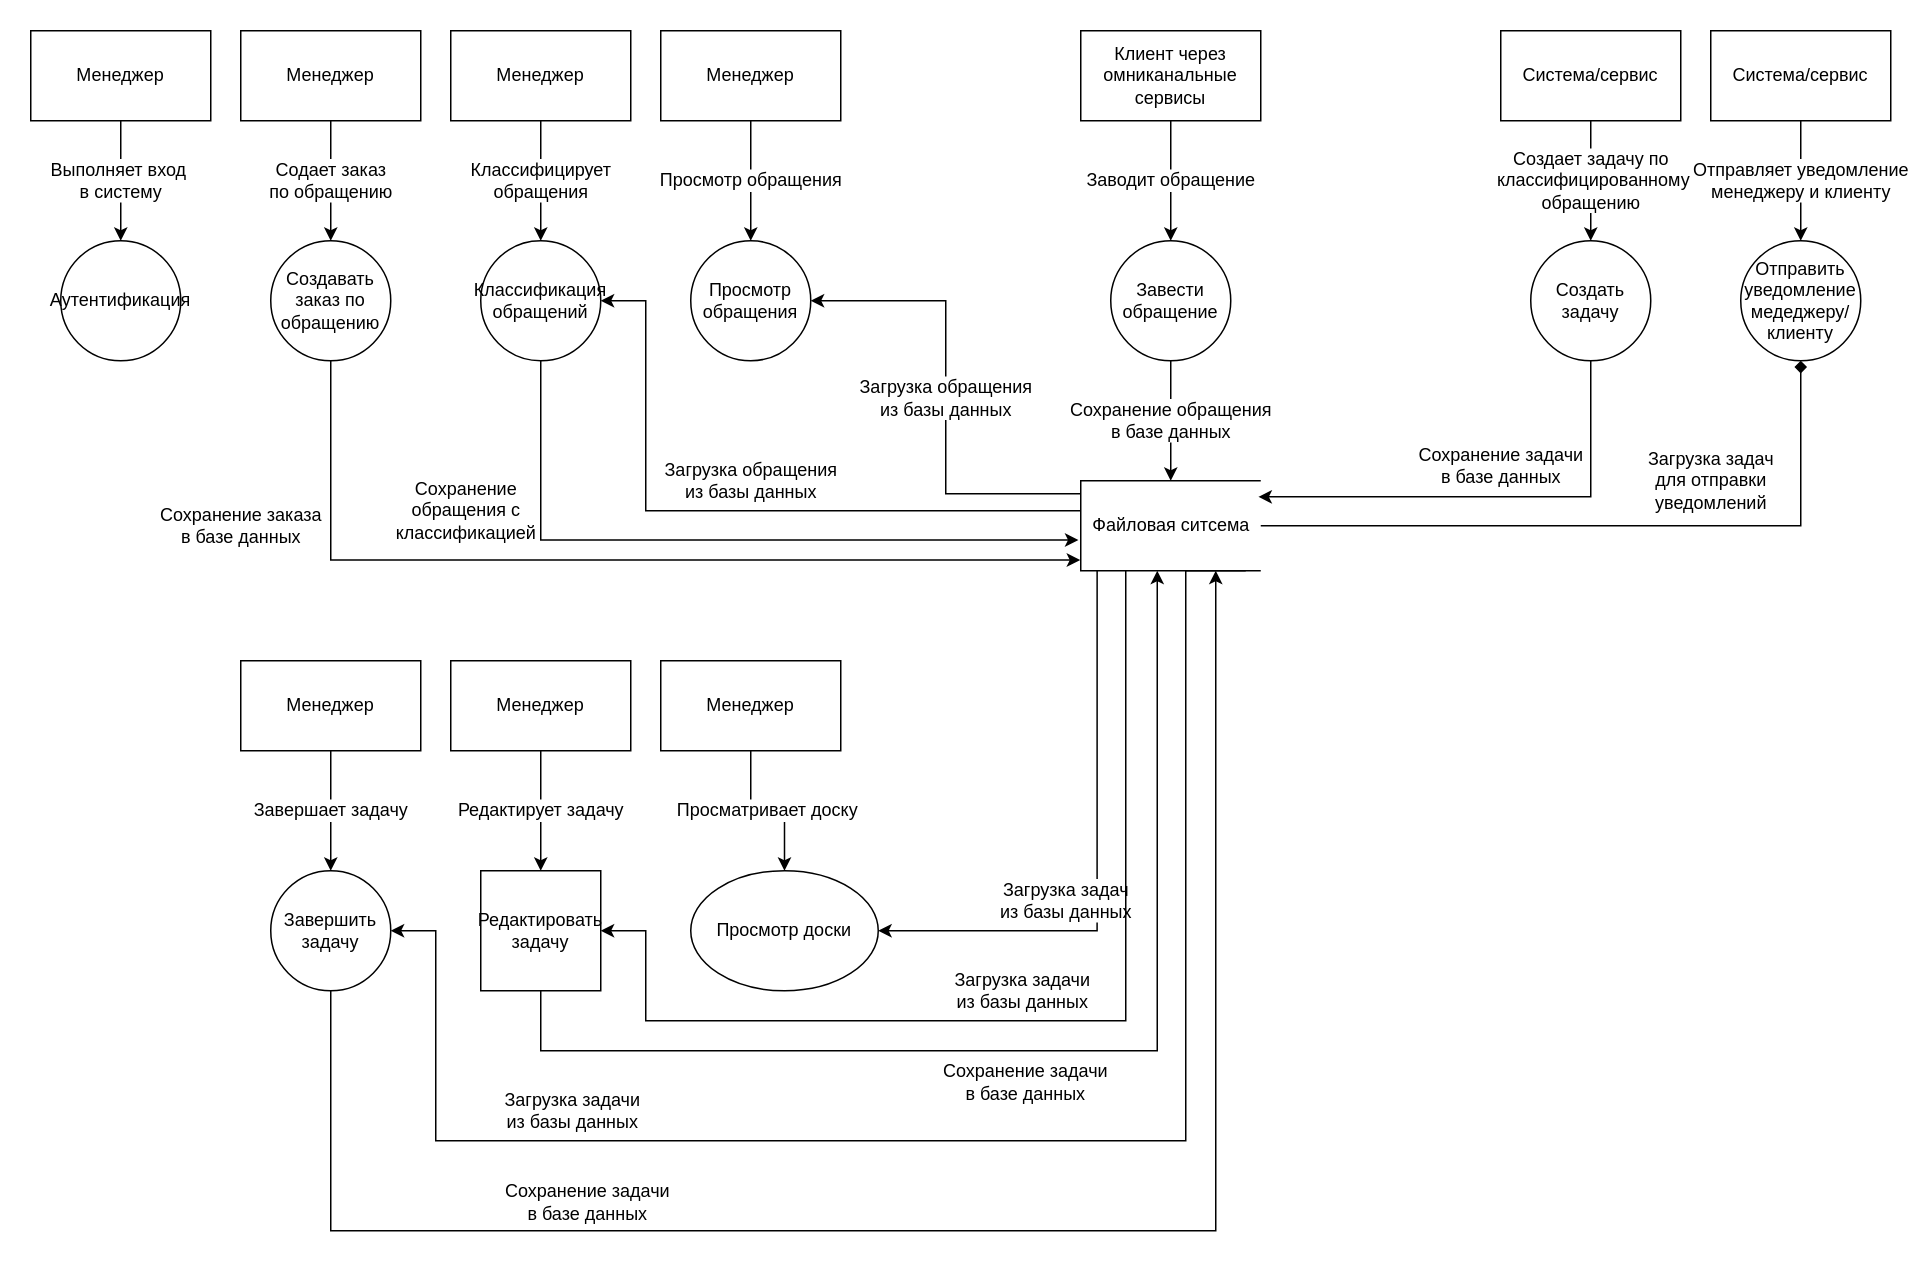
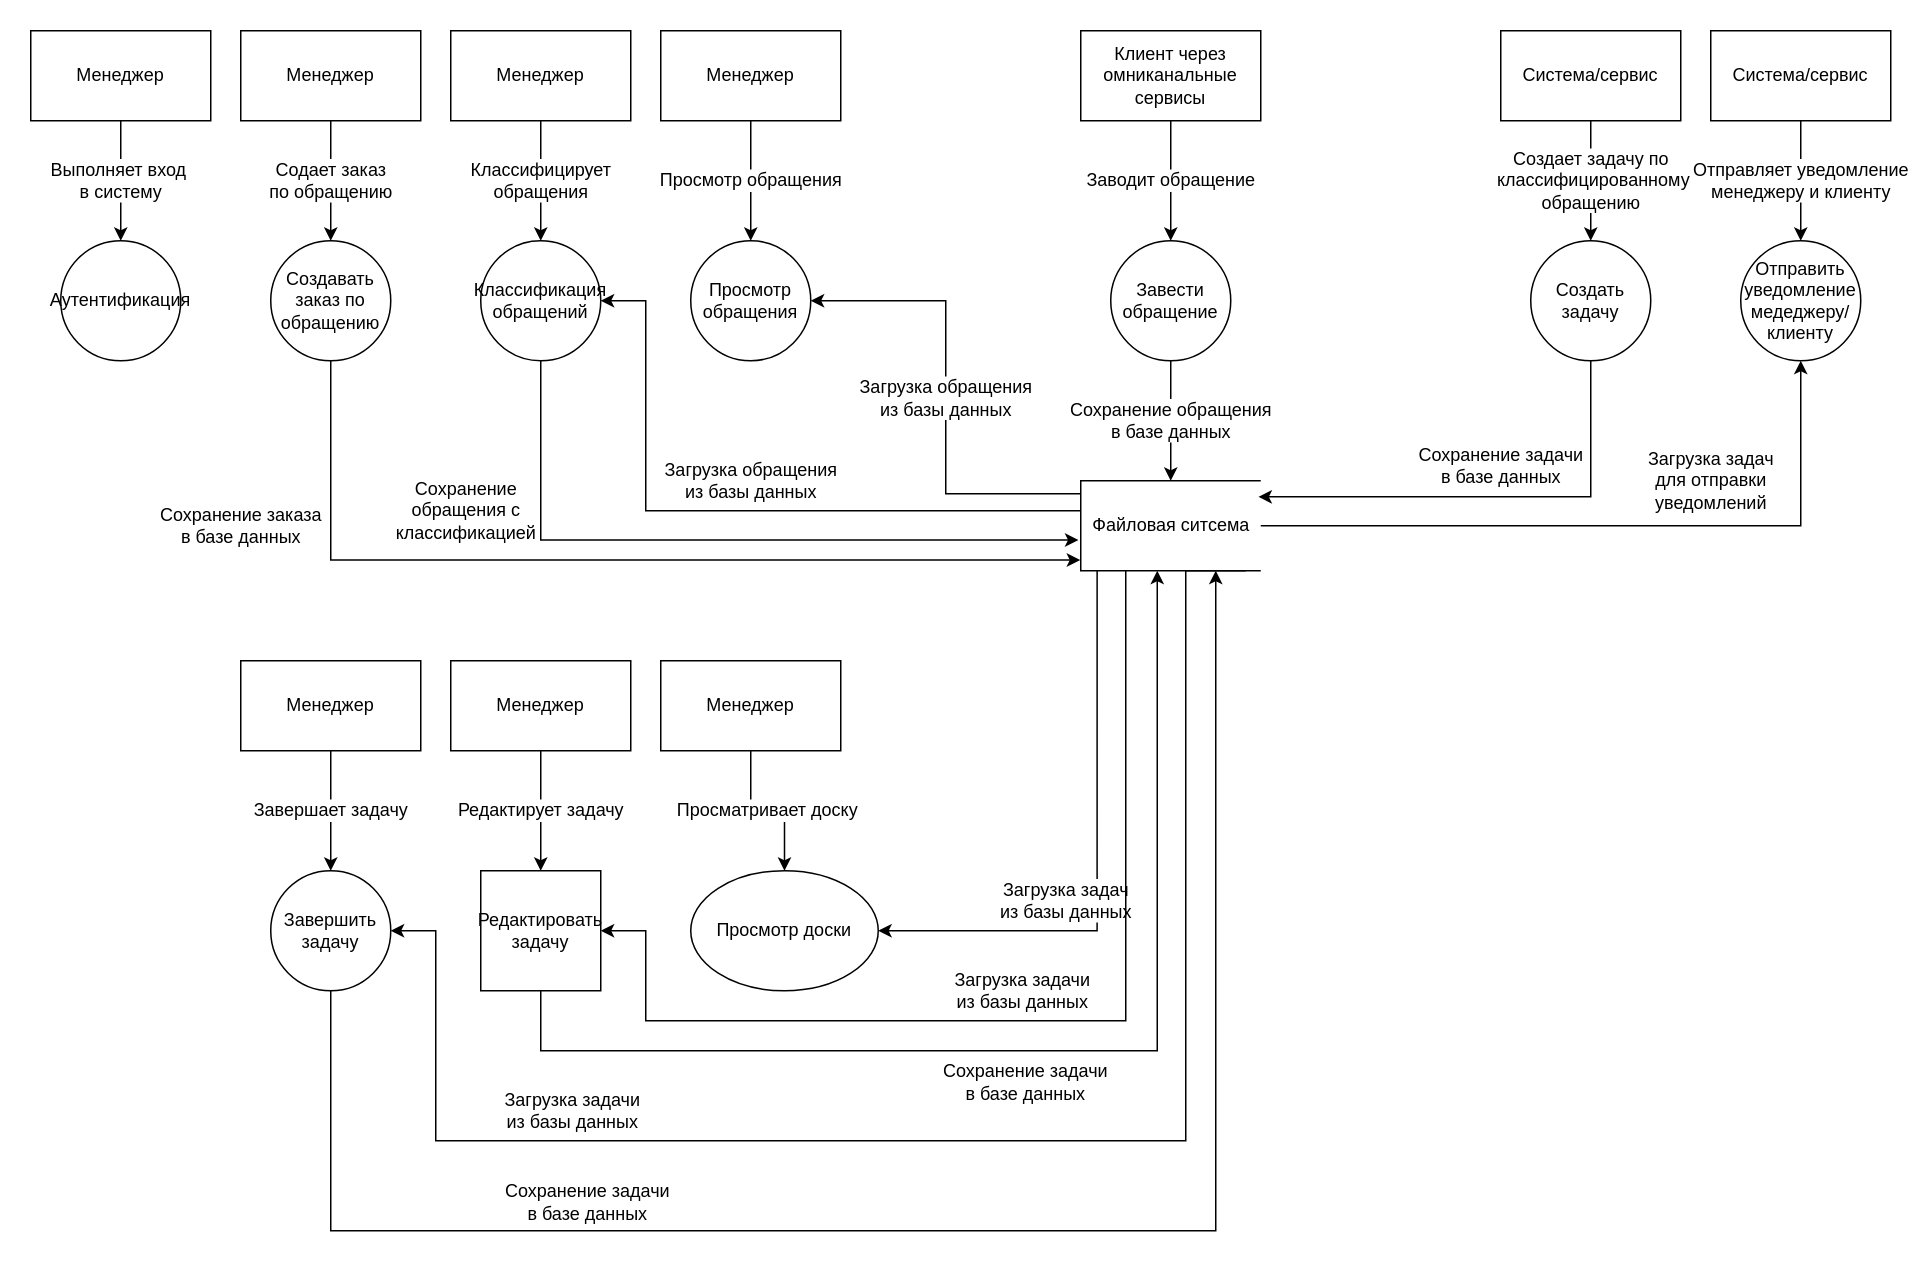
  <mxCell id="0" />
  <mxCell id="1" parent="0" />
  <mxCell id="2" value="Просмотр обращения" style="edgeStyle=orthogonalEdgeStyle;rounded=0;orthogonalLoop=1;jettySize=auto;html=1;fontSize=12;" edge="1" parent="1" source="3" target="12"><mxGeometry relative="1" as="geometry" /></mxCell>
  <mxCell id="3" value="Менеджер" style="rounded=0;whiteSpace=wrap;html=1;" vertex="1" parent="1"><mxGeometry x="440" y="20" width="120" height="60" as="geometry" /></mxCell>
  <mxCell id="4" value="Создает задачу по&lt;br&gt;&amp;nbsp;классифицированному &lt;br&gt;обращению" style="edgeStyle=orthogonalEdgeStyle;rounded=0;orthogonalLoop=1;jettySize=auto;html=1;entryX=0.5;entryY=0;entryDx=0;entryDy=0;fontSize=12;" edge="1" parent="1" source="5" target="36"><mxGeometry relative="1" as="geometry" /></mxCell>
  <mxCell id="5" value="Система/сервис" style="rounded=0;whiteSpace=wrap;html=1;" vertex="1" parent="1"><mxGeometry x="1000" y="20" width="120" height="60" as="geometry" /></mxCell>
  <mxCell id="6" value="Заводит обращение" style="edgeStyle=orthogonalEdgeStyle;rounded=0;orthogonalLoop=1;jettySize=auto;html=1;fontSize=12;" edge="1" parent="1" source="7" target="9"><mxGeometry relative="1" as="geometry" /></mxCell>
  <mxCell id="7" value="Клиент через&lt;br&gt;омниканальные сервисы" style="rounded=0;whiteSpace=wrap;html=1;" vertex="1" parent="1"><mxGeometry x="720" y="20" width="120" height="60" as="geometry" /></mxCell>
  <mxCell id="8" value="Сохранение обращения&lt;br&gt;в базе данных" style="edgeStyle=orthogonalEdgeStyle;rounded=0;orthogonalLoop=1;jettySize=auto;html=1;entryX=0.5;entryY=0;entryDx=0;entryDy=0;entryPerimeter=0;fontSize=12;" edge="1" parent="1" source="9" target="19"><mxGeometry relative="1" as="geometry" /></mxCell>
  <mxCell id="9" value="&lt;font style=&quot;font-size: 12px;&quot;&gt;Завести обращение&lt;/font&gt;" style="ellipse;whiteSpace=wrap;html=1;aspect=fixed;" vertex="1" parent="1"><mxGeometry x="740" y="160" width="80" height="80" as="geometry" /></mxCell>
  <mxCell id="10" value="Сохранение&lt;br&gt;обращения с&lt;br&gt;классификацией" style="edgeStyle=orthogonalEdgeStyle;rounded=0;orthogonalLoop=1;jettySize=auto;html=1;entryX=-0.013;entryY=0.658;entryDx=0;entryDy=0;entryPerimeter=0;fontSize=12;" edge="1" parent="1" source="11" target="19"><mxGeometry x="-0.582" y="-50" relative="1" as="geometry"><Array as="points"><mxPoint y="360" x="360" /></Array><mxPoint as="offset" /></mxGeometry></mxCell>
  <mxCell id="11" value="&lt;span style=&quot;font-family: calibri, sans-serif;&quot;&gt;&lt;font style=&quot;font-size: 12px;&quot;&gt;Классификация обращений&lt;/font&gt;&lt;/span&gt;" style="ellipse;whiteSpace=wrap;html=1;aspect=fixed;" vertex="1" parent="1"><mxGeometry x="320" y="160" width="80" height="80" as="geometry" /></mxCell>
  <mxCell id="12" value="&lt;span style=&quot;font-family: calibri, sans-serif;&quot;&gt;&lt;font style=&quot;font-size: 12px;&quot;&gt;Просмотр обращения&lt;/font&gt;&lt;/span&gt;" style="ellipse;whiteSpace=wrap;html=1;aspect=fixed;" vertex="1" parent="1"><mxGeometry x="460" y="160" width="80" height="80" as="geometry" /></mxCell>
  <mxCell id="13" value="Сохранение заказа &lt;br&gt;в базе данных" style="edgeStyle=orthogonalEdgeStyle;rounded=0;orthogonalLoop=1;jettySize=auto;html=1;entryX=-0.003;entryY=0.881;entryDx=0;entryDy=0;entryPerimeter=0;fontSize=12;exitX=0.5;exitY=1;exitDx=0;exitDy=0;" edge="1" parent="1" source="14" target="19"><mxGeometry x="-0.652" y="-60" relative="1" as="geometry"><Array as="points"><mxPoint x="220" y="373" /></Array><mxPoint as="offset" /></mxGeometry></mxCell>
  <mxCell id="14" value="&lt;span style=&quot;font-family: calibri, sans-serif;&quot;&gt;&lt;font style=&quot;font-size: 12px;&quot;&gt;Создавать заказ по обращению&lt;/font&gt;&lt;/span&gt;" style="ellipse;whiteSpace=wrap;html=1;aspect=fixed;" vertex="1" parent="1"><mxGeometry x="180" y="160" width="80" height="80" as="geometry" /></mxCell>
  <mxCell id="15" value="Загрузка обращения&lt;br&gt;из базы данных" style="edgeStyle=orthogonalEdgeStyle;rounded=0;orthogonalLoop=1;jettySize=auto;html=1;entryX=1;entryY=0.5;entryDx=0;entryDy=0;fontSize=12;exitX=0.001;exitY=0.144;exitDx=0;exitDy=0;exitPerimeter=0;" edge="1" parent="1" source="19" target="12"><mxGeometry relative="1" as="geometry" /></mxCell>
  <mxCell id="16" value="Сохранение задачи&lt;br&gt;в базе данных" style="edgeStyle=orthogonalEdgeStyle;rounded=0;orthogonalLoop=1;jettySize=auto;html=1;entryX=0.5;entryY=1;entryDx=0;entryDy=0;fontSize=12;exitX=0.987;exitY=0.179;exitDx=0;exitDy=0;exitPerimeter=0;startArrow=classic;startFill=1;endArrow=none;endFill=0;" edge="1" parent="1" source="19" target="36"><mxGeometry x="0.035" y="21" relative="1" as="geometry"><mxPoint as="offset" /></mxGeometry></mxCell>
- <mxCell id="17" value="Загрузка задач&lt;br&gt;для отправки&lt;br&gt;уведомлений" style="edgeStyle=orthogonalEdgeStyle;rounded=0;orthogonalLoop=1;jettySize=auto;html=1;entryX=0.5;entryY=1;entryDx=0;entryDy=0;fontSize=12;startArrow=none;startFill=0;endArrow=diamond;endFill=1;" edge="1" parent="1" source="19" target="39"><mxGeometry x="0.277" y="30" relative="1" as="geometry"><mxPoint as="offset" /></mxGeometry></mxCell>
+ <mxCell id="17" value="Загрузка задач&lt;br&gt;для отправки&lt;br&gt;уведомлений" style="edgeStyle=orthogonalEdgeStyle;rounded=0;orthogonalLoop=1;jettySize=auto;html=1;entryX=0.5;entryY=1;entryDx=0;entryDy=0;fontSize=12;startArrow=none;startFill=0;endArrow=classic;endFill=1;" edge="1" parent="1" source="19" target="39"><mxGeometry x="0.277" y="30" relative="1" as="geometry"><mxPoint as="offset" /></mxGeometry></mxCell>
  <mxCell id="18" value="Загрузка задач&lt;br&gt;из базы данных" style="edgeStyle=orthogonalEdgeStyle;rounded=0;orthogonalLoop=1;jettySize=auto;html=1;entryX=1;entryY=0.5;entryDx=0;entryDy=0;fontSize=12;startArrow=none;startFill=0;endArrow=classic;endFill=1;exitX=0.091;exitY=0.992;exitDx=0;exitDy=0;exitPerimeter=0;" edge="1" parent="1" source="19" target="30"><mxGeometry x="0.351" y="-20" relative="1" as="geometry"><Array as="points"><mxPoint x="731" y="620" /></Array><mxPoint as="offset" /></mxGeometry></mxCell>
  <mxCell id="19" value="Файловая ситсема" style="strokeWidth=1;html=1;shape=mxgraph.flowchart.annotation_1;align=center;pointerEvents=1;fontSize=12;" vertex="1" parent="1"><mxGeometry x="720" y="320" width="120" height="60" as="geometry" /></mxCell>
  <mxCell id="20" value="Классифицирует &lt;br&gt;обращения" style="edgeStyle=orthogonalEdgeStyle;rounded=0;orthogonalLoop=1;jettySize=auto;html=1;entryX=0.5;entryY=0;entryDx=0;entryDy=0;fontSize=12;" edge="1" parent="1" source="21" target="11"><mxGeometry relative="1" as="geometry" /></mxCell>
  <mxCell id="21" value="Менеджер" style="rounded=0;whiteSpace=wrap;html=1;" vertex="1" parent="1"><mxGeometry x="300" y="20" width="120" height="60" as="geometry" /></mxCell>
  <mxCell id="22" value="Загрузка обращения&lt;br&gt;из базы данных" style="edgeStyle=orthogonalEdgeStyle;rounded=0;orthogonalLoop=1;jettySize=auto;html=1;entryX=1;entryY=0.5;entryDx=0;entryDy=0;fontSize=12;" edge="1" parent="1" target="11"><mxGeometry x="-0.043" y="-20" relative="1" as="geometry"><mxPoint x="720" y="340" as="sourcePoint" /><mxPoint x="550" y="210" as="targetPoint" /><Array as="points"><mxPoint x="430" y="340" /><mxPoint x="430" y="200" /></Array><mxPoint as="offset" /></mxGeometry></mxCell>
  <mxCell id="23" value="Содает заказ &lt;br&gt;по обращению" style="edgeStyle=orthogonalEdgeStyle;rounded=0;orthogonalLoop=1;jettySize=auto;html=1;entryX=0.5;entryY=0;entryDx=0;entryDy=0;fontSize=12;" edge="1" parent="1"><mxGeometry relative="1" as="geometry"><mxPoint x="220" y="80" as="sourcePoint" /><mxPoint x="220" y="160" as="targetPoint" /></mxGeometry></mxCell>
  <mxCell id="24" value="Менеджер" style="rounded=0;whiteSpace=wrap;html=1;" vertex="1" parent="1"><mxGeometry x="160" y="20" width="120" height="60" as="geometry" /></mxCell>
  <mxCell id="25" value="Просматривает доску" style="edgeStyle=orthogonalEdgeStyle;rounded=0;orthogonalLoop=1;jettySize=auto;html=1;fontSize=12;" edge="1" parent="1" source="26" target="30"><mxGeometry relative="1" as="geometry" /></mxCell>
  <mxCell id="26" value="Менеджер" style="rounded=0;whiteSpace=wrap;html=1;" vertex="1" parent="1"><mxGeometry x="440" y="440" width="120" height="60" as="geometry" /></mxCell>
  <mxCell id="27" style="edgeStyle=orthogonalEdgeStyle;rounded=0;orthogonalLoop=1;jettySize=auto;html=1;fontSize=12;startArrow=none;startFill=0;endArrow=classic;endFill=1;" edge="1" parent="1" source="29"><mxGeometry relative="1" as="geometry"><mxPoint x="771" y="380" as="targetPoint" /><Array as="points"><mxPoint y="700" x="360" /><mxPoint x="771" y="700" /></Array></mxGeometry></mxCell>
  <mxCell id="28" value="Сохранение задачи&lt;br&gt;в базе&amp;nbsp;данных" style="edgeLabel;html=1;align=center;verticalAlign=middle;resizable=0;points=[];fontSize=12;" vertex="1" connectable="0" parent="27"><mxGeometry x="-0.117" y="1" relative="1" as="geometry"><mxPoint x="22" y="21" as="offset" /></mxGeometry></mxCell>
  <mxCell id="29" value="&lt;span style=&quot;font-family: calibri, sans-serif;&quot;&gt;&lt;font style=&quot;font-size: 12px;&quot;&gt;Редактировать задачу&lt;/font&gt;&lt;/span&gt;" style="whiteSpace=wrap;html=1;aspect=fixed;rounded=0;" vertex="1" parent="1"><mxGeometry x="320" y="580" width="80" height="80" as="geometry" /></mxCell>
  <mxCell id="30" value="&lt;span style=&quot;font-family: calibri, sans-serif;&quot;&gt;&lt;font style=&quot;font-size: 12px;&quot;&gt;Просмотр доски&lt;/font&gt;&lt;/span&gt;" style="ellipse;whiteSpace=wrap;html=1;aspect=fixed;" vertex="1" parent="1"><mxGeometry x="460" y="580" width="125" height="80" as="geometry" /></mxCell>
  <mxCell id="31" value="&lt;span style=&quot;font-family: calibri, sans-serif;&quot;&gt;&lt;font style=&quot;font-size: 12px;&quot;&gt;Завершить задачу&lt;/font&gt;&lt;/span&gt;" style="ellipse;whiteSpace=wrap;html=1;aspect=fixed;" vertex="1" parent="1"><mxGeometry x="180" y="580" width="80" height="80" as="geometry" /></mxCell>
  <mxCell id="32" value="Редактирует задачу" style="edgeStyle=orthogonalEdgeStyle;rounded=0;orthogonalLoop=1;jettySize=auto;html=1;entryX=0.5;entryY=0;entryDx=0;entryDy=0;fontSize=12;" edge="1" parent="1" source="33" target="29"><mxGeometry relative="1" as="geometry" /></mxCell>
  <mxCell id="33" value="Менеджер" style="rounded=0;whiteSpace=wrap;html=1;" vertex="1" parent="1"><mxGeometry x="300" y="440" width="120" height="60" as="geometry" /></mxCell>
  <mxCell id="34" value="Завершает задачу" style="edgeStyle=orthogonalEdgeStyle;rounded=0;orthogonalLoop=1;jettySize=auto;html=1;entryX=0.5;entryY=0;entryDx=0;entryDy=0;fontSize=12;" edge="1" parent="1"><mxGeometry relative="1" as="geometry"><mxPoint x="220" y="500" as="sourcePoint" /><mxPoint x="220" y="580" as="targetPoint" /></mxGeometry></mxCell>
  <mxCell id="35" value="Менеджер" style="rounded=0;whiteSpace=wrap;html=1;" vertex="1" parent="1"><mxGeometry x="160" y="440" width="120" height="60" as="geometry" /></mxCell>
  <mxCell id="36" value="&lt;font style=&quot;font-size: 12px;&quot;&gt;Создать задачу&lt;/font&gt;" style="ellipse;whiteSpace=wrap;html=1;aspect=fixed;" vertex="1" parent="1"><mxGeometry x="1020" y="160" width="80" height="80" as="geometry" /></mxCell>
  <mxCell id="37" value="Отправляет уведомление&lt;br&gt;менеджеру и клиенту" style="edgeStyle=orthogonalEdgeStyle;rounded=0;orthogonalLoop=1;jettySize=auto;html=1;entryX=0.5;entryY=0;entryDx=0;entryDy=0;fontSize=12;" edge="1" parent="1"><mxGeometry relative="1" as="geometry"><mxPoint x="1200" y="80" as="sourcePoint" /><mxPoint x="1200" y="160" as="targetPoint" /></mxGeometry></mxCell>
  <mxCell id="38" value="Система/сервис" style="rounded=0;whiteSpace=wrap;html=1;" vertex="1" parent="1"><mxGeometry x="1140" y="20" width="120" height="60" as="geometry" /></mxCell>
  <mxCell id="39" value="Отправить уведомление медеджеру/клиенту" style="ellipse;whiteSpace=wrap;html=1;aspect=fixed;" vertex="1" parent="1"><mxGeometry x="1160" y="160" width="80" height="80" as="geometry" /></mxCell>
  <mxCell id="40" value="Загрузка задачи&lt;br&gt;из базы данных" style="edgeStyle=orthogonalEdgeStyle;rounded=0;orthogonalLoop=1;jettySize=auto;html=1;entryX=1;entryY=0.5;entryDx=0;entryDy=0;fontSize=12;startArrow=none;startFill=0;endArrow=classic;endFill=1;" edge="1" parent="1" target="29"><mxGeometry x="0.04" y="-20" relative="1" as="geometry"><mxPoint x="750" y="380" as="sourcePoint" /><mxPoint x="550" y="630" as="targetPoint" /><Array as="points"><mxPoint x="750" y="680" /><mxPoint x="430" y="680" /><mxPoint x="430" y="620" /></Array><mxPoint as="offset" /></mxGeometry></mxCell>
  <mxCell id="41" value="Загрузка задачи&lt;br&gt;из базы данных" style="edgeStyle=orthogonalEdgeStyle;rounded=0;orthogonalLoop=1;jettySize=auto;html=1;entryX=1;entryY=0.5;entryDx=0;entryDy=0;fontSize=12;startArrow=none;startFill=0;endArrow=classic;endFill=1;" edge="1" parent="1" target="31"><mxGeometry x="0.521" y="-20" relative="1" as="geometry"><mxPoint x="830" y="380" as="sourcePoint" /><mxPoint x="370" y="670" as="targetPoint" /><Array as="points"><mxPoint x="790" y="380" /><mxPoint x="790" y="760" /><mxPoint x="290" y="760" /><mxPoint x="290" y="620" /></Array><mxPoint as="offset" /></mxGeometry></mxCell>
  <mxCell id="42" style="edgeStyle=orthogonalEdgeStyle;rounded=0;orthogonalLoop=1;jettySize=auto;html=1;fontSize=12;startArrow=none;startFill=0;endArrow=classic;endFill=1;" edge="1" parent="1"><mxGeometry relative="1" as="geometry"><mxPoint x="220" y="660" as="sourcePoint" /><mxPoint x="810" y="380" as="targetPoint" /><Array as="points"><mxPoint x="220" y="820" /><mxPoint x="810" y="820" /></Array></mxGeometry></mxCell>
  <mxCell id="43" value="Сохранение задачи&lt;br&gt;в базе&amp;nbsp;данных" style="edgeLabel;html=1;align=center;verticalAlign=middle;resizable=0;points=[];fontSize=12;" vertex="1" connectable="0" parent="42"><mxGeometry x="-0.117" y="1" relative="1" as="geometry"><mxPoint x="-195" y="-19" as="offset" /></mxGeometry></mxCell>
  <mxCell id="44" value="&lt;font style=&quot;font-size: 12px;&quot;&gt;Аутентификация&lt;/font&gt;" style="ellipse;whiteSpace=wrap;html=1;aspect=fixed;" vertex="1" parent="1"><mxGeometry x="40" y="160" width="80" height="80" as="geometry" /></mxCell>
  <mxCell id="45" value="Выполняет вход&amp;nbsp;&lt;br&gt;в систему" style="edgeStyle=orthogonalEdgeStyle;rounded=0;orthogonalLoop=1;jettySize=auto;html=1;entryX=0.5;entryY=0;entryDx=0;entryDy=0;fontSize=12;" edge="1" parent="1"><mxGeometry relative="1" as="geometry"><mxPoint x="80" y="80" as="sourcePoint" /><mxPoint x="80" y="160" as="targetPoint" /></mxGeometry></mxCell>
  <mxCell id="46" value="Менеджер" style="rounded=0;whiteSpace=wrap;html=1;" vertex="1" parent="1"><mxGeometry x="20" y="20" width="120" height="60" as="geometry" /></mxCell>
